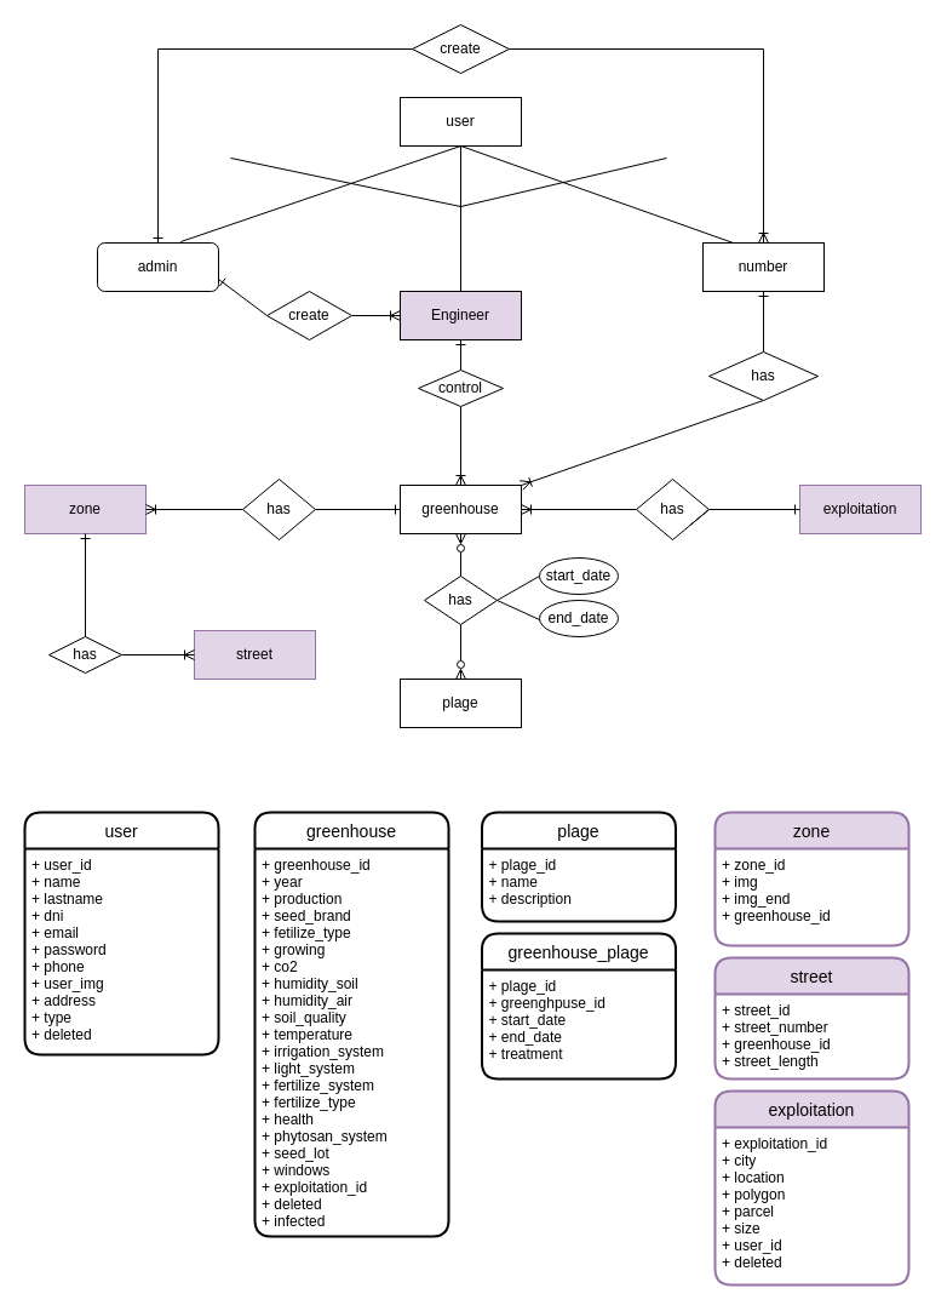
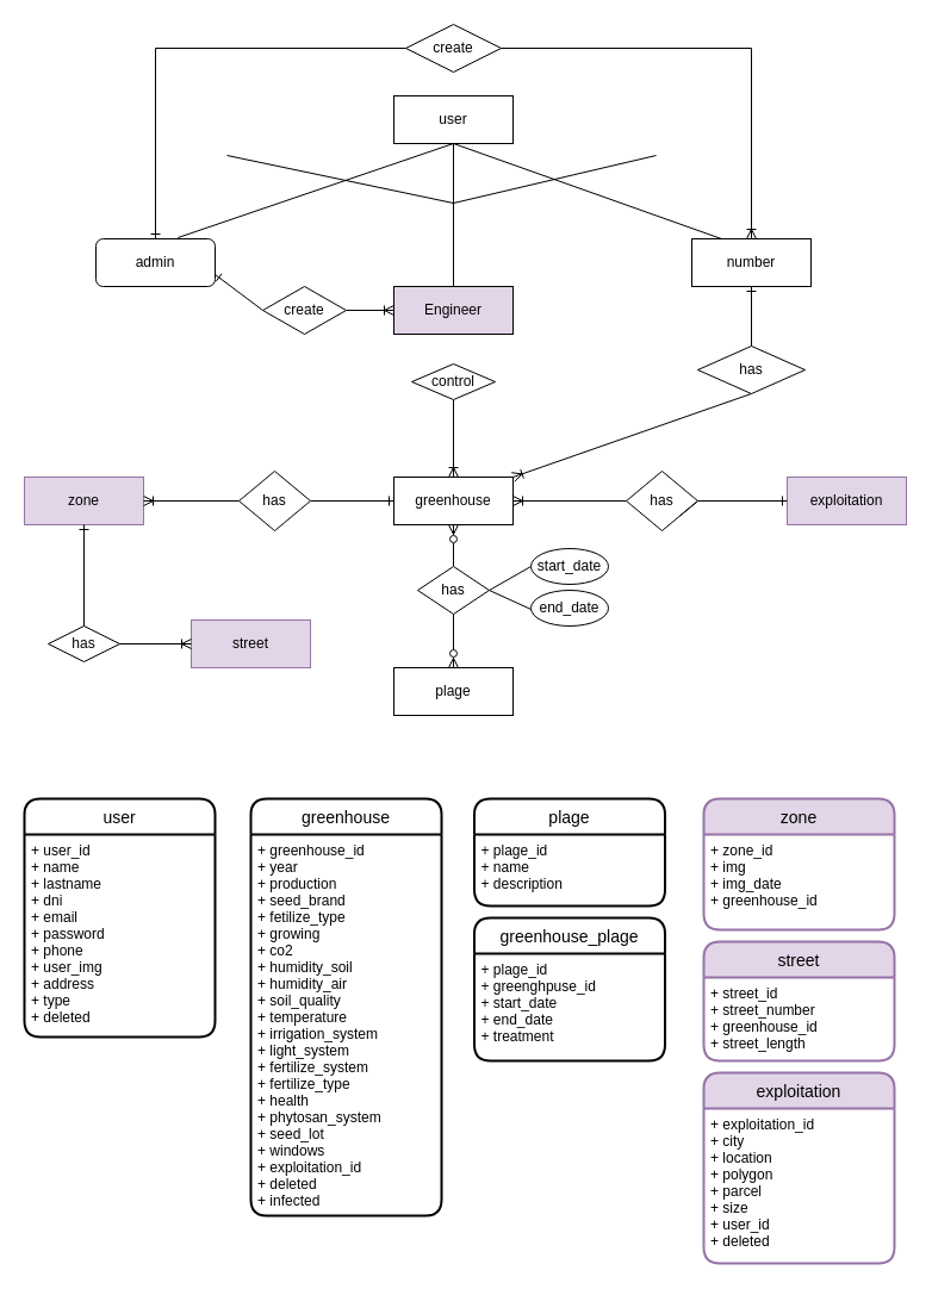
  <mxCell id="0" />
  <mxCell id="1" parent="0" />
  <mxCell id="2" style="rounded=0;orthogonalLoop=1;jettySize=auto;html=1;endArrow=none;endFill=0;entryX=0.688;entryY=-0.025;entryDx=0;entryDy=0;entryPerimeter=0;exitX=0.5;exitY=1;exitDx=0;exitDy=0;" parent="1" source="5" target="9" edge="1"><mxGeometry relative="1" as="geometry"><mxPoint x="240" y="250" as="targetPoint" /><mxPoint x="380" y="80" as="sourcePoint" /></mxGeometry></mxCell>
  <mxCell id="3" style="edgeStyle=none;rounded=0;orthogonalLoop=1;jettySize=auto;html=1;exitX=0.5;exitY=1;exitDx=0;exitDy=0;entryX=0.25;entryY=0;entryDx=0;entryDy=0;endArrow=none;endFill=0;" parent="1" source="5" target="8" edge="1"><mxGeometry relative="1" as="geometry" /></mxCell>
  <mxCell id="4" style="edgeStyle=none;rounded=0;orthogonalLoop=1;jettySize=auto;html=1;exitX=0.5;exitY=1;exitDx=0;exitDy=0;entryX=0.5;entryY=0;entryDx=0;entryDy=0;endArrow=none;endFill=0;" parent="1" source="5" target="7" edge="1"><mxGeometry relative="1" as="geometry" /></mxCell>
  <mxCell id="5" value="user" style="whiteSpace=wrap;html=1;align=center;" parent="1" vertex="1"><mxGeometry x="330" y="80" width="100" height="40" as="geometry" /></mxCell>
  <mxCell id="6" style="rounded=0;orthogonalLoop=1;jettySize=auto;html=1;exitX=0.5;exitY=1;exitDx=0;exitDy=0;endArrow=ERoneToMany;endFill=0;" parent="1" source="47" edge="1"><mxGeometry relative="1" as="geometry"><mxPoint x="380" y="400" as="targetPoint" /></mxGeometry></mxCell>
  <mxCell id="7" value="Engineer" style="whiteSpace=wrap;html=1;align=center;fillColor=#e1d5e7;" parent="1" vertex="1"><mxGeometry x="330" y="240" width="100" height="40" as="geometry" /></mxCell>
  <mxCell id="8" value="number" style="whiteSpace=wrap;html=1;align=center;" parent="1" vertex="1"><mxGeometry x="580" y="200" width="100" height="40" as="geometry" /></mxCell>
  <mxCell id="9" value="admin" style="whiteSpace=wrap;html=1;align=center;rounded=1;" parent="1" vertex="1"><mxGeometry x="80" y="200" width="100" height="40" as="geometry" /></mxCell>
  <mxCell id="10" value="" style="endArrow=none;html=1;rounded=0;" parent="1" edge="1"><mxGeometry relative="1" as="geometry"><mxPoint x="190" y="130" as="sourcePoint" /><mxPoint x="380" y="170" as="targetPoint" /></mxGeometry></mxCell>
  <mxCell id="11" value="" style="endArrow=none;html=1;rounded=0;" parent="1" edge="1"><mxGeometry relative="1" as="geometry"><mxPoint x="380" y="170" as="sourcePoint" /><mxPoint x="550" y="130" as="targetPoint" /></mxGeometry></mxCell>
  <mxCell id="12" style="edgeStyle=none;rounded=0;orthogonalLoop=1;jettySize=auto;html=1;exitX=0;exitY=0.5;exitDx=0;exitDy=0;entryX=1;entryY=0.75;entryDx=0;entryDy=0;endArrow=ERone;endFill=0;" parent="1" source="14" target="9" edge="1"><mxGeometry relative="1" as="geometry" /></mxCell>
  <mxCell id="13" style="edgeStyle=none;rounded=0;orthogonalLoop=1;jettySize=auto;html=1;exitX=1;exitY=0.5;exitDx=0;exitDy=0;entryX=0;entryY=0.5;entryDx=0;entryDy=0;endArrow=ERoneToMany;endFill=0;" parent="1" source="14" target="7" edge="1"><mxGeometry relative="1" as="geometry" /></mxCell>
  <mxCell id="14" value="create" style="shape=rhombus;perimeter=rhombusPerimeter;whiteSpace=wrap;html=1;align=center;" parent="1" vertex="1"><mxGeometry x="220" y="240" width="70" height="40" as="geometry" /></mxCell>
  <mxCell id="15" style="edgeStyle=none;rounded=0;orthogonalLoop=1;jettySize=auto;html=1;exitX=1;exitY=0.5;exitDx=0;exitDy=0;entryX=0.5;entryY=0;entryDx=0;entryDy=0;endArrow=ERoneToMany;endFill=0;" parent="1" source="17" target="8" edge="1"><mxGeometry relative="1" as="geometry"><Array as="points"><mxPoint x="630" y="40" /></Array></mxGeometry></mxCell>
  <mxCell id="16" style="edgeStyle=none;rounded=0;orthogonalLoop=1;jettySize=auto;html=1;exitX=0;exitY=0.5;exitDx=0;exitDy=0;endArrow=ERone;endFill=0;entryX=0.5;entryY=0;entryDx=0;entryDy=0;" parent="1" source="17" target="9" edge="1"><mxGeometry relative="1" as="geometry"><mxPoint x="110" y="190" as="targetPoint" /><Array as="points"><mxPoint x="130" y="40" /></Array></mxGeometry></mxCell>
  <mxCell id="17" value="create" style="shape=rhombus;perimeter=rhombusPerimeter;whiteSpace=wrap;html=1;align=center;" parent="1" vertex="1"><mxGeometry x="340" y="20" width="80" height="40" as="geometry" /></mxCell>
  <mxCell id="18" value="exploitation" style="whiteSpace=wrap;html=1;align=center;fillColor=#e1d5e7;strokeColor=#9673a6;" parent="1" vertex="1"><mxGeometry x="660" y="400" width="100" height="40" as="geometry" /></mxCell>
  <mxCell id="19" style="edgeStyle=none;rounded=0;orthogonalLoop=1;jettySize=auto;html=1;exitX=0.5;exitY=0;exitDx=0;exitDy=0;entryX=0.5;entryY=1;entryDx=0;entryDy=0;endArrow=ERone;endFill=0;" parent="1" source="21" target="8" edge="1"><mxGeometry relative="1" as="geometry" /></mxCell>
  <mxCell id="20" style="edgeStyle=none;rounded=0;orthogonalLoop=1;jettySize=auto;html=1;exitX=0.5;exitY=1;exitDx=0;exitDy=0;entryX=1;entryY=0;entryDx=0;entryDy=0;endArrow=ERoneToMany;endFill=0;" parent="1" source="21" target="25" edge="1"><mxGeometry relative="1" as="geometry" /></mxCell>
  <mxCell id="21" value="has" style="shape=rhombus;perimeter=rhombusPerimeter;whiteSpace=wrap;html=1;align=center;" parent="1" vertex="1"><mxGeometry x="585" y="290" width="90" height="40" as="geometry" /></mxCell>
  <mxCell id="22" style="edgeStyle=none;rounded=0;orthogonalLoop=1;jettySize=auto;html=1;exitX=0;exitY=0.5;exitDx=0;exitDy=0;entryX=1;entryY=0.5;entryDx=0;entryDy=0;endArrow=ERoneToMany;endFill=0;" parent="1" source="24" target="25" edge="1"><mxGeometry relative="1" as="geometry" /></mxCell>
  <mxCell id="23" style="edgeStyle=none;rounded=0;orthogonalLoop=1;jettySize=auto;html=1;exitX=1;exitY=0.5;exitDx=0;exitDy=0;entryX=0;entryY=0.5;entryDx=0;entryDy=0;endArrow=ERone;endFill=0;" parent="1" source="24" target="18" edge="1"><mxGeometry relative="1" as="geometry" /></mxCell>
  <mxCell id="24" value="has" style="shape=rhombus;perimeter=rhombusPerimeter;whiteSpace=wrap;html=1;align=center;" parent="1" vertex="1"><mxGeometry x="525" y="395" width="60" height="50" as="geometry" /></mxCell>
  <mxCell id="25" value="greenhouse" style="whiteSpace=wrap;html=1;align=center;" parent="1" vertex="1"><mxGeometry x="330" y="400" width="100" height="40" as="geometry" /></mxCell>
  <mxCell id="26" value="zone" style="whiteSpace=wrap;html=1;align=center;fillColor=#e1d5e7;strokeColor=#9673a6;" parent="1" vertex="1"><mxGeometry x="20" y="400" width="100" height="40" as="geometry" /></mxCell>
  <mxCell id="27" value="street" style="whiteSpace=wrap;html=1;align=center;fillColor=#e1d5e7;strokeColor=#9673a6;" parent="1" vertex="1"><mxGeometry x="160" y="520" width="100" height="40" as="geometry" /></mxCell>
  <mxCell id="28" style="edgeStyle=none;rounded=0;orthogonalLoop=1;jettySize=auto;html=1;exitX=1;exitY=0.5;exitDx=0;exitDy=0;entryX=0;entryY=0.5;entryDx=0;entryDy=0;endArrow=ERone;endFill=0;" parent="1" source="30" target="25" edge="1"><mxGeometry relative="1" as="geometry" /></mxCell>
  <mxCell id="29" style="edgeStyle=none;rounded=0;orthogonalLoop=1;jettySize=auto;html=1;exitX=0;exitY=0.5;exitDx=0;exitDy=0;entryX=1;entryY=0.5;entryDx=0;entryDy=0;endArrow=ERoneToMany;endFill=0;" parent="1" source="30" target="26" edge="1"><mxGeometry relative="1" as="geometry" /></mxCell>
  <mxCell id="30" value="has" style="shape=rhombus;perimeter=rhombusPerimeter;whiteSpace=wrap;html=1;align=center;" parent="1" vertex="1"><mxGeometry x="200" y="395" width="60" height="50" as="geometry" /></mxCell>
  <mxCell id="31" style="edgeStyle=none;rounded=0;orthogonalLoop=1;jettySize=auto;html=1;exitX=1;exitY=0.5;exitDx=0;exitDy=0;entryX=0;entryY=0.5;entryDx=0;entryDy=0;endArrow=ERoneToMany;endFill=0;" parent="1" source="33" target="27" edge="1"><mxGeometry relative="1" as="geometry" /></mxCell>
  <mxCell id="32" style="edgeStyle=none;rounded=0;orthogonalLoop=1;jettySize=auto;html=1;exitX=0.5;exitY=0;exitDx=0;exitDy=0;entryX=0.5;entryY=1;entryDx=0;entryDy=0;endArrow=ERone;endFill=0;" parent="1" source="33" target="26" edge="1"><mxGeometry relative="1" as="geometry" /></mxCell>
  <mxCell id="33" value="has" style="shape=rhombus;perimeter=rhombusPerimeter;whiteSpace=wrap;html=1;align=center;" parent="1" vertex="1"><mxGeometry x="40" y="525" width="60" height="30" as="geometry" /></mxCell>
  <mxCell id="34" value="user" style="swimlane;childLayout=stackLayout;horizontal=1;startSize=30;horizontalStack=0;rounded=1;fontSize=14;fontStyle=0;strokeWidth=2;resizeParent=0;resizeLast=1;shadow=0;dashed=0;align=center;" parent="1" vertex="1"><mxGeometry x="20" y="670" width="160" height="200" as="geometry" /></mxCell>
  <mxCell id="35" value="+ user_id&#10;+ name&#10;+ lastname&#10;+ dni&#10;+ email&#10;+ password&#10;+ phone&#10;+ user_img&#10;+ address&#10;+ type&#10;+ deleted&#10;&#10;" style="align=left;strokeColor=none;fillColor=none;spacingLeft=4;fontSize=12;verticalAlign=top;resizable=0;rotatable=0;part=1;" parent="34" vertex="1"><mxGeometry y="30" width="160" height="170" as="geometry" /></mxCell>
  <mxCell id="36" value="exploitation" style="swimlane;childLayout=stackLayout;horizontal=1;startSize=30;horizontalStack=0;rounded=1;fontSize=14;fontStyle=0;strokeWidth=2;resizeParent=0;resizeLast=1;shadow=0;dashed=0;align=center;fillColor=#e1d5e7;strokeColor=#9673a6;" parent="1" vertex="1"><mxGeometry x="590" y="900" width="160" height="160" as="geometry" /></mxCell>
  <mxCell id="37" value="+ exploitation_id&#10;+ city&#10;+ location &#10;+ polygon&#10;+ parcel&#10;+ size&#10;+ user_id&#10;+ deleted" style="align=left;strokeColor=none;fillColor=none;spacingLeft=4;fontSize=12;verticalAlign=top;resizable=0;rotatable=0;part=1;" parent="36" vertex="1"><mxGeometry y="30" width="160" height="130" as="geometry" /></mxCell>
  <mxCell id="38" style="edgeStyle=none;rounded=0;orthogonalLoop=1;jettySize=auto;html=1;exitX=0.75;exitY=0;exitDx=0;exitDy=0;endArrow=none;endFill=0;" parent="36" source="37" target="37" edge="1"><mxGeometry relative="1" as="geometry" /></mxCell>
  <mxCell id="39" style="edgeStyle=none;rounded=0;orthogonalLoop=1;jettySize=auto;html=1;exitX=0.5;exitY=1;exitDx=0;exitDy=0;endArrow=none;endFill=0;" parent="36" source="37" target="37" edge="1"><mxGeometry relative="1" as="geometry" /></mxCell>
  <mxCell id="40" value="greenhouse" style="swimlane;childLayout=stackLayout;horizontal=1;startSize=30;horizontalStack=0;rounded=1;fontSize=14;fontStyle=0;strokeWidth=2;resizeParent=0;resizeLast=1;shadow=0;dashed=0;align=center;" parent="1" vertex="1"><mxGeometry x="210" y="670" width="160" height="350" as="geometry" /></mxCell>
  <mxCell id="41" value="+ greenhouse_id&#10;+ year&#10;+ production&#10;+ seed_brand&#10;+ fetilize_type&#10;+ growing&#10;+ co2&#10;+ humidity_soil&#10;+ humidity_air&#10;+ soil_quality&#10;+ temperature&#10;+ irrigation_system&#10;+ light_system&#10;+ fertilize_system&#10;+ fertilize_type&#10;+ health&#10;+ phytosan_system&#10;+ seed_lot&#10;+ windows&#10;+ exploitation_id&#10;+ deleted&#10;+ infected" style="align=left;strokeColor=none;fillColor=none;spacingLeft=4;fontSize=12;verticalAlign=top;resizable=0;rotatable=0;part=1;" parent="40" vertex="1"><mxGeometry y="30" width="160" height="320" as="geometry" /></mxCell>
  <mxCell id="42" value="zone" style="swimlane;childLayout=stackLayout;horizontal=1;startSize=30;horizontalStack=0;rounded=1;fontSize=14;fontStyle=0;strokeWidth=2;resizeParent=0;resizeLast=1;shadow=0;dashed=0;align=center;fillColor=#e1d5e7;strokeColor=#9673a6;" parent="1" vertex="1"><mxGeometry x="590" y="670" width="160" height="110" as="geometry" /></mxCell>
- <mxCell id="43" value="+ zone_id&#10;+ img&#10;+ img_end&#10;+ greenhouse_id" style="align=left;strokeColor=none;fillColor=none;spacingLeft=4;fontSize=12;verticalAlign=top;resizable=0;rotatable=0;part=1;" parent="42" vertex="1"><mxGeometry y="30" width="160" height="80" as="geometry" /></mxCell>
+ <mxCell id="43" value="+ zone_id&#10;+ img&#10;+ img_date&#10;+ greenhouse_id" style="align=left;strokeColor=none;fillColor=none;spacingLeft=4;fontSize=12;verticalAlign=top;resizable=0;rotatable=0;part=1;" parent="42" vertex="1"><mxGeometry y="30" width="160" height="80" as="geometry" /></mxCell>
  <mxCell id="44" value="street" style="swimlane;childLayout=stackLayout;horizontal=1;startSize=30;horizontalStack=0;rounded=1;fontSize=14;fontStyle=0;strokeWidth=2;resizeParent=0;resizeLast=1;shadow=0;dashed=0;align=center;fillColor=#e1d5e7;strokeColor=#9673a6;" parent="1" vertex="1"><mxGeometry x="590" y="790" width="160" height="100" as="geometry" /></mxCell>
  <mxCell id="45" value="+ street_id&#10;+ street_number&#10;+ greenhouse_id&#10;+ street_length&#10;" style="align=left;strokeColor=none;fillColor=none;spacingLeft=4;fontSize=12;verticalAlign=top;resizable=0;rotatable=0;part=1;" parent="44" vertex="1"><mxGeometry y="30" width="160" height="70" as="geometry" /></mxCell>
- <mxCell id="46" style="edgeStyle=none;rounded=0;orthogonalLoop=1;jettySize=auto;html=1;exitX=0.5;exitY=0;exitDx=0;exitDy=0;entryX=0.5;entryY=1;entryDx=0;entryDy=0;endArrow=ERone;endFill=0;" parent="1" source="47" target="7" edge="1"><mxGeometry relative="1" as="geometry" /></mxCell>
  <mxCell id="47" value="control&lt;br&gt;" style="shape=rhombus;perimeter=rhombusPerimeter;whiteSpace=wrap;html=1;align=center;" parent="1" vertex="1"><mxGeometry x="345" y="305" width="70" height="30" as="geometry" /></mxCell>
  <mxCell id="48" value="plage" style="whiteSpace=wrap;html=1;align=center;" parent="1" vertex="1"><mxGeometry x="330" y="560" width="100" height="40" as="geometry" /></mxCell>
  <mxCell id="49" style="edgeStyle=none;rounded=0;orthogonalLoop=1;jettySize=auto;html=1;exitX=0.5;exitY=1;exitDx=0;exitDy=0;entryX=0.5;entryY=0;entryDx=0;entryDy=0;endArrow=ERzeroToMany;endFill=0;" parent="1" source="51" target="48" edge="1"><mxGeometry relative="1" as="geometry" /></mxCell>
  <mxCell id="50" style="edgeStyle=none;rounded=0;orthogonalLoop=1;jettySize=auto;html=1;exitX=0.5;exitY=0;exitDx=0;exitDy=0;endArrow=ERzeroToMany;endFill=0;" parent="1" source="51" target="25" edge="1"><mxGeometry relative="1" as="geometry" /></mxCell>
  <mxCell id="51" value="has" style="shape=rhombus;perimeter=rhombusPerimeter;whiteSpace=wrap;html=1;align=center;" parent="1" vertex="1"><mxGeometry x="350" y="475" width="60" height="40" as="geometry" /></mxCell>
  <mxCell id="52" value="plage" style="swimlane;childLayout=stackLayout;horizontal=1;startSize=30;horizontalStack=0;rounded=1;fontSize=14;fontStyle=0;strokeWidth=2;resizeParent=0;resizeLast=1;shadow=0;dashed=0;align=center;" parent="1" vertex="1"><mxGeometry x="397.5" y="670" width="160" height="90" as="geometry" /></mxCell>
  <mxCell id="53" value="+ plage_id&#10;+ name&#10;+ description&#10;" style="align=left;strokeColor=none;fillColor=none;spacingLeft=4;fontSize=12;verticalAlign=top;resizable=0;rotatable=0;part=1;" parent="52" vertex="1"><mxGeometry y="30" width="160" height="60" as="geometry" /></mxCell>
  <mxCell id="54" style="edgeStyle=none;rounded=0;orthogonalLoop=1;jettySize=auto;html=1;exitX=0;exitY=0.5;exitDx=0;exitDy=0;entryX=1;entryY=0.5;entryDx=0;entryDy=0;endArrow=none;endFill=0;" parent="1" source="55" target="51" edge="1"><mxGeometry relative="1" as="geometry" /></mxCell>
  <mxCell id="55" value="start_date&lt;br&gt;" style="ellipse;whiteSpace=wrap;html=1;align=center;" parent="1" vertex="1"><mxGeometry x="445" y="460" width="65" height="30" as="geometry" /></mxCell>
  <mxCell id="56" style="edgeStyle=none;rounded=0;orthogonalLoop=1;jettySize=auto;html=1;exitX=0;exitY=0;exitDx=0;exitDy=0;entryX=1;entryY=0.5;entryDx=0;entryDy=0;endArrow=none;endFill=0;" parent="1" target="51" edge="1"><mxGeometry relative="1" as="geometry"><mxPoint x="454.365" y="515.209" as="sourcePoint" /></mxGeometry></mxCell>
  <mxCell id="57" value="greenhouse_plage" style="swimlane;childLayout=stackLayout;horizontal=1;startSize=30;horizontalStack=0;rounded=1;fontSize=14;fontStyle=0;strokeWidth=2;resizeParent=0;resizeLast=1;shadow=0;dashed=0;align=center;" parent="1" vertex="1"><mxGeometry x="397.5" y="770" width="160" height="120" as="geometry" /></mxCell>
  <mxCell id="58" value="+ plage_id&#10;+ greenghpuse_id&#10;+ start_date&#10;+ end_date&#10;+ treatment" style="align=left;strokeColor=none;fillColor=none;spacingLeft=4;fontSize=12;verticalAlign=top;resizable=0;rotatable=0;part=1;" parent="57" vertex="1"><mxGeometry y="30" width="160" height="90" as="geometry" /></mxCell>
  <mxCell id="59" style="edgeStyle=none;rounded=0;orthogonalLoop=1;jettySize=auto;html=1;exitX=0.25;exitY=0;exitDx=0;exitDy=0;entryX=0.75;entryY=0;entryDx=0;entryDy=0;endArrow=none;endFill=0;" parent="1" source="25" target="25" edge="1"><mxGeometry relative="1" as="geometry" /></mxCell>
  <mxCell id="60" value="end_date" style="ellipse;whiteSpace=wrap;html=1;align=center;" parent="1" vertex="1"><mxGeometry x="445" y="495" width="65" height="30" as="geometry" /></mxCell>
  <mxCell id="61" style="edgeStyle=none;rounded=0;orthogonalLoop=1;jettySize=auto;html=1;exitX=1;exitY=1;exitDx=0;exitDy=0;entryX=1;entryY=0.5;entryDx=0;entryDy=0;endArrow=none;endFill=0;" parent="1" source="24" target="24" edge="1"><mxGeometry relative="1" as="geometry" /></mxCell>
